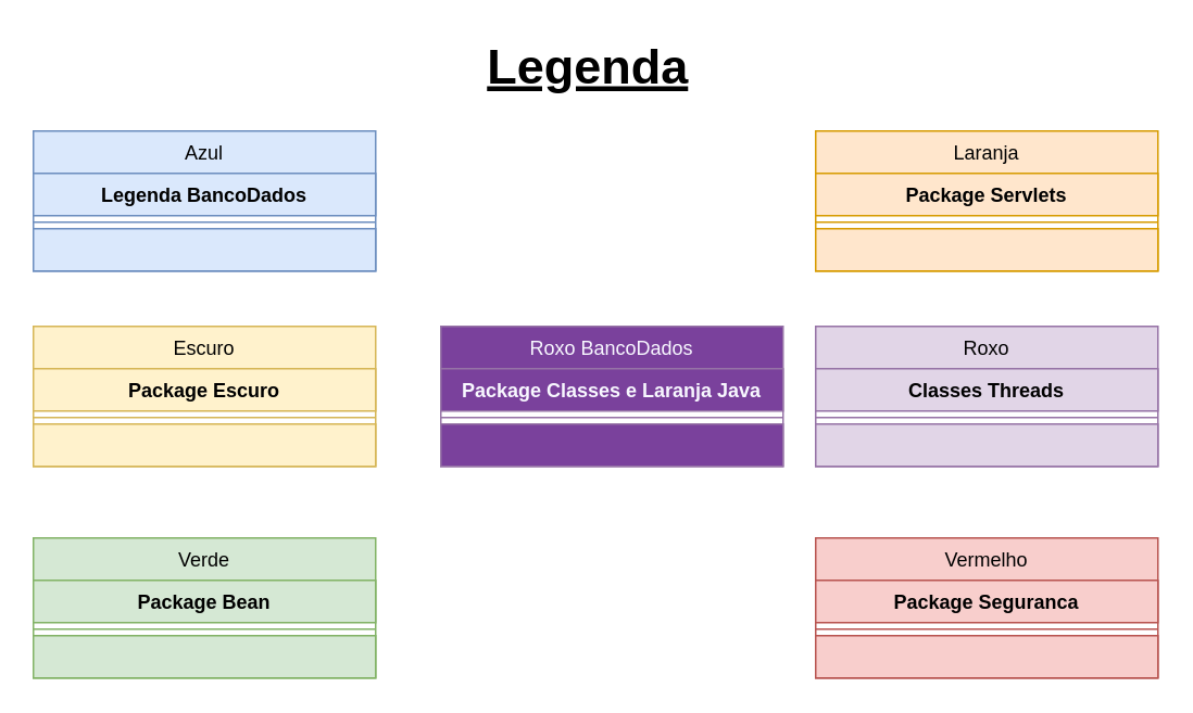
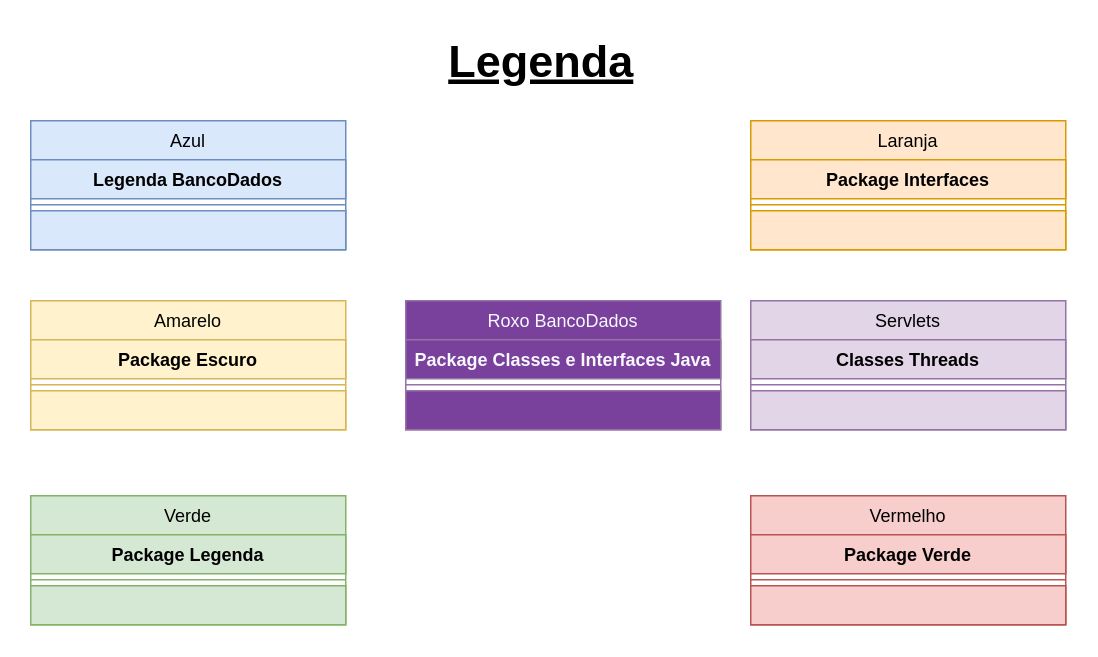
  <mxCell id="0" />
  <mxCell id="1" parent="0" />
  <mxCell id="2" value="Legenda" style="text;html=1;resizable=0;autosize=1;align=center;verticalAlign=middle;points=[];rounded=0;fontStyle=5;dashed=1;shadow=0;sketch=0;glass=0;fontSize=30;direction=west;rotation=0;" vertex="1" parent="1"><mxGeometry x="290" y="20" width="140" height="40" as="geometry" /></mxCell>
  <mxCell id="3" value="Azul" style="swimlane;fontStyle=0;align=center;verticalAlign=top;childLayout=stackLayout;horizontal=1;startSize=26;horizontalStack=0;resizeParent=1;resizeLast=0;collapsible=1;marginBottom=0;rounded=0;shadow=0;strokeWidth=1;fillColor=#dae8fc;strokeColor=#6c8ebf;" vertex="1" parent="1"><mxGeometry x="20" y="80" width="210" height="86" as="geometry"><mxRectangle x="130" y="380" width="160" height="26" as="alternateBounds" /></mxGeometry></mxCell>
  <mxCell id="4" value="Legenda BancoDados" style="text;align=center;verticalAlign=top;spacingLeft=4;spacingRight=4;overflow=hidden;rotatable=0;points=[[0,0.5],[1,0.5]];portConstraint=eastwest;rounded=0;shadow=0;html=0;fillColor=#dae8fc;strokeColor=#6c8ebf;fontStyle=1" vertex="1" parent="3"><mxGeometry y="26" width="210" height="26" as="geometry" /></mxCell>
  <mxCell id="5" value="" style="line;html=1;strokeWidth=1;align=left;verticalAlign=middle;spacingTop=-1;spacingLeft=3;spacingRight=3;rotatable=0;labelPosition=right;points=[];portConstraint=eastwest;fillColor=#dae8fc;strokeColor=#6c8ebf;" vertex="1" parent="3"><mxGeometry y="52" width="210" height="8" as="geometry" /></mxCell>
  <mxCell id="6" value="" style="text;align=left;verticalAlign=top;spacingLeft=4;spacingRight=4;overflow=hidden;rotatable=0;points=[[0,0.5],[1,0.5]];portConstraint=eastwest;rounded=0;shadow=0;html=0;fillColor=#dae8fc;strokeColor=#6c8ebf;" vertex="1" parent="3"><mxGeometry y="60" width="210" height="26" as="geometry" /></mxCell>
- <mxCell id="7" value="Escuro" style="swimlane;fontStyle=0;align=center;verticalAlign=top;childLayout=stackLayout;horizontal=1;startSize=26;horizontalStack=0;resizeParent=1;resizeLast=0;collapsible=1;marginBottom=0;rounded=0;shadow=0;strokeWidth=1;fillColor=#fff2cc;strokeColor=#d6b656;" vertex="1" parent="1"><mxGeometry x="20" y="200" width="210" height="86" as="geometry"><mxRectangle x="130" y="380" width="160" height="26" as="alternateBounds" /></mxGeometry></mxCell>
+ <mxCell id="7" value="Amarelo" style="swimlane;fontStyle=0;align=center;verticalAlign=top;childLayout=stackLayout;horizontal=1;startSize=26;horizontalStack=0;resizeParent=1;resizeLast=0;collapsible=1;marginBottom=0;rounded=0;shadow=0;strokeWidth=1;fillColor=#fff2cc;strokeColor=#d6b656;" vertex="1" parent="1"><mxGeometry x="20" y="200" width="210" height="86" as="geometry"><mxRectangle x="130" y="380" width="160" height="26" as="alternateBounds" /></mxGeometry></mxCell>
  <mxCell id="8" value="Package Escuro" style="text;align=center;verticalAlign=top;spacingLeft=4;spacingRight=4;overflow=hidden;rotatable=0;points=[[0,0.5],[1,0.5]];portConstraint=eastwest;fillColor=#fff2cc;strokeColor=#d6b656;fontStyle=1" vertex="1" parent="7"><mxGeometry y="26" width="210" height="26" as="geometry" /></mxCell>
  <mxCell id="9" value="" style="line;html=1;strokeWidth=1;align=left;verticalAlign=middle;spacingTop=-1;spacingLeft=3;spacingRight=3;rotatable=0;labelPosition=right;points=[];portConstraint=eastwest;fillColor=#fff2cc;strokeColor=#d6b656;" vertex="1" parent="7"><mxGeometry y="52" width="210" height="8" as="geometry" /></mxCell>
  <mxCell id="10" value="" style="text;align=left;verticalAlign=top;spacingLeft=4;spacingRight=4;overflow=hidden;rotatable=0;points=[[0,0.5],[1,0.5]];portConstraint=eastwest;rounded=0;shadow=0;html=0;fillColor=#fff2cc;strokeColor=#d6b656;" vertex="1" parent="7"><mxGeometry y="60" width="210" height="26" as="geometry" /></mxCell>
  <mxCell id="11" value="Verde" style="swimlane;fontStyle=0;align=center;verticalAlign=top;childLayout=stackLayout;horizontal=1;startSize=26;horizontalStack=0;resizeParent=1;resizeLast=0;collapsible=1;marginBottom=0;rounded=0;shadow=0;strokeWidth=1;fillColor=#d5e8d4;strokeColor=#82b366;" vertex="1" parent="1"><mxGeometry x="20" y="330" width="210" height="86" as="geometry"><mxRectangle x="130" y="380" width="160" height="26" as="alternateBounds" /></mxGeometry></mxCell>
- <mxCell id="12" value="Package Bean" style="text;align=center;verticalAlign=top;spacingLeft=4;spacingRight=4;overflow=hidden;rotatable=0;points=[[0,0.5],[1,0.5]];portConstraint=eastwest;fillColor=#d5e8d4;strokeColor=#82b366;fontStyle=1" vertex="1" parent="11"><mxGeometry y="26" width="210" height="26" as="geometry" /></mxCell>
+ <mxCell id="12" value="Package Legenda" style="text;align=center;verticalAlign=top;spacingLeft=4;spacingRight=4;overflow=hidden;rotatable=0;points=[[0,0.5],[1,0.5]];portConstraint=eastwest;fillColor=#d5e8d4;strokeColor=#82b366;fontStyle=1" vertex="1" parent="11"><mxGeometry y="26" width="210" height="26" as="geometry" /></mxCell>
  <mxCell id="13" value="" style="line;html=1;strokeWidth=1;align=left;verticalAlign=middle;spacingTop=-1;spacingLeft=3;spacingRight=3;rotatable=0;labelPosition=right;points=[];portConstraint=eastwest;fillColor=#d5e8d4;strokeColor=#82b366;" vertex="1" parent="11"><mxGeometry y="52" width="210" height="8" as="geometry" /></mxCell>
  <mxCell id="14" value="" style="text;align=left;verticalAlign=top;spacingLeft=4;spacingRight=4;overflow=hidden;rotatable=0;points=[[0,0.5],[1,0.5]];portConstraint=eastwest;rounded=0;shadow=0;html=0;fillColor=#d5e8d4;strokeColor=#82b366;" vertex="1" parent="11"><mxGeometry y="60" width="210" height="26" as="geometry" /></mxCell>
- <mxCell id="15" value="Roxo" style="swimlane;fontStyle=0;align=center;verticalAlign=top;childLayout=stackLayout;horizontal=1;startSize=26;horizontalStack=0;resizeParent=1;resizeLast=0;collapsible=1;marginBottom=0;rounded=0;shadow=0;strokeWidth=1;fillColor=#e1d5e7;strokeColor=#9673a6;" vertex="1" parent="1"><mxGeometry x="500" y="200" width="210" height="86" as="geometry"><mxRectangle x="130" y="380" width="160" height="26" as="alternateBounds" /></mxGeometry></mxCell>
+ <mxCell id="15" value="Servlets" style="swimlane;fontStyle=0;align=center;verticalAlign=top;childLayout=stackLayout;horizontal=1;startSize=26;horizontalStack=0;resizeParent=1;resizeLast=0;collapsible=1;marginBottom=0;rounded=0;shadow=0;strokeWidth=1;fillColor=#e1d5e7;strokeColor=#9673a6;" vertex="1" parent="1"><mxGeometry x="500" y="200" width="210" height="86" as="geometry"><mxRectangle x="130" y="380" width="160" height="26" as="alternateBounds" /></mxGeometry></mxCell>
  <mxCell id="16" value="Classes Threads" style="text;align=center;verticalAlign=top;spacingLeft=4;spacingRight=4;overflow=hidden;rotatable=0;points=[[0,0.5],[1,0.5]];portConstraint=eastwest;fillColor=#e1d5e7;strokeColor=#9673a6;fontStyle=1" vertex="1" parent="15"><mxGeometry y="26" width="210" height="26" as="geometry" /></mxCell>
  <mxCell id="17" value="" style="line;html=1;strokeWidth=1;align=left;verticalAlign=middle;spacingTop=-1;spacingLeft=3;spacingRight=3;rotatable=0;labelPosition=right;points=[];portConstraint=eastwest;fillColor=#e1d5e7;strokeColor=#9673a6;" vertex="1" parent="15"><mxGeometry y="52" width="210" height="8" as="geometry" /></mxCell>
  <mxCell id="18" value="" style="text;align=left;verticalAlign=top;spacingLeft=4;spacingRight=4;overflow=hidden;rotatable=0;points=[[0,0.5],[1,0.5]];portConstraint=eastwest;rounded=0;shadow=0;html=0;fillColor=#e1d5e7;strokeColor=#9673a6;" vertex="1" parent="15"><mxGeometry y="60" width="210" height="26" as="geometry" /></mxCell>
  <mxCell id="19" value="Laranja" style="swimlane;fontStyle=0;align=center;verticalAlign=top;childLayout=stackLayout;horizontal=1;startSize=26;horizontalStack=0;resizeParent=1;resizeLast=0;collapsible=1;marginBottom=0;rounded=0;shadow=0;strokeWidth=1;fillColor=#ffe6cc;strokeColor=#d79b00;" vertex="1" parent="1"><mxGeometry x="500" y="80" width="210" height="86" as="geometry"><mxRectangle x="130" y="380" width="160" height="26" as="alternateBounds" /></mxGeometry></mxCell>
- <mxCell id="20" value="Package Servlets" style="text;align=center;verticalAlign=top;spacingLeft=4;spacingRight=4;overflow=hidden;rotatable=0;points=[[0,0.5],[1,0.5]];portConstraint=eastwest;fillColor=#ffe6cc;strokeColor=#d79b00;fontStyle=1" vertex="1" parent="19"><mxGeometry y="26" width="210" height="26" as="geometry" /></mxCell>
+ <mxCell id="20" value="Package Interfaces" style="text;align=center;verticalAlign=top;spacingLeft=4;spacingRight=4;overflow=hidden;rotatable=0;points=[[0,0.5],[1,0.5]];portConstraint=eastwest;fillColor=#ffe6cc;strokeColor=#d79b00;fontStyle=1" vertex="1" parent="19"><mxGeometry y="26" width="210" height="26" as="geometry" /></mxCell>
  <mxCell id="21" value="" style="line;html=1;strokeWidth=1;align=left;verticalAlign=middle;spacingTop=-1;spacingLeft=3;spacingRight=3;rotatable=0;labelPosition=right;points=[];portConstraint=eastwest;fillColor=#ffe6cc;strokeColor=#d79b00;" vertex="1" parent="19"><mxGeometry y="52" width="210" height="8" as="geometry" /></mxCell>
  <mxCell id="22" value="" style="text;align=left;verticalAlign=top;spacingLeft=4;spacingRight=4;overflow=hidden;rotatable=0;points=[[0,0.5],[1,0.5]];portConstraint=eastwest;rounded=0;shadow=0;html=0;fillColor=#ffe6cc;strokeColor=#d79b00;" vertex="1" parent="19"><mxGeometry y="60" width="210" height="26" as="geometry" /></mxCell>
  <mxCell id="23" value="Vermelho" style="swimlane;fontStyle=0;align=center;verticalAlign=top;childLayout=stackLayout;horizontal=1;startSize=26;horizontalStack=0;resizeParent=1;resizeLast=0;collapsible=1;marginBottom=0;rounded=0;shadow=0;strokeWidth=1;fillColor=#f8cecc;strokeColor=#b85450;" vertex="1" parent="1"><mxGeometry x="500" y="330" width="210" height="86" as="geometry"><mxRectangle x="130" y="380" width="160" height="26" as="alternateBounds" /></mxGeometry></mxCell>
- <mxCell id="24" value="Package Seguranca" style="text;align=center;verticalAlign=top;spacingLeft=4;spacingRight=4;overflow=hidden;rotatable=0;points=[[0,0.5],[1,0.5]];portConstraint=eastwest;fillColor=#f8cecc;strokeColor=#b85450;fontStyle=1" vertex="1" parent="23"><mxGeometry y="26" width="210" height="26" as="geometry" /></mxCell>
+ <mxCell id="24" value="Package Verde" style="text;align=center;verticalAlign=top;spacingLeft=4;spacingRight=4;overflow=hidden;rotatable=0;points=[[0,0.5],[1,0.5]];portConstraint=eastwest;fillColor=#f8cecc;strokeColor=#b85450;fontStyle=1" vertex="1" parent="23"><mxGeometry y="26" width="210" height="26" as="geometry" /></mxCell>
  <mxCell id="25" value="" style="line;html=1;strokeWidth=1;align=left;verticalAlign=middle;spacingTop=-1;spacingLeft=3;spacingRight=3;rotatable=0;labelPosition=right;points=[];portConstraint=eastwest;fillColor=#f8cecc;strokeColor=#b85450;" vertex="1" parent="23"><mxGeometry y="52" width="210" height="8" as="geometry" /></mxCell>
  <mxCell id="26" value="" style="text;align=left;verticalAlign=top;spacingLeft=4;spacingRight=4;overflow=hidden;rotatable=0;points=[[0,0.5],[1,0.5]];portConstraint=eastwest;rounded=0;shadow=0;html=0;fillColor=#f8cecc;strokeColor=#b85450;" vertex="1" parent="23"><mxGeometry y="60" width="210" height="26" as="geometry" /></mxCell>
  <mxCell id="27" value="Roxo BancoDados" style="swimlane;fontStyle=0;align=center;verticalAlign=top;childLayout=stackLayout;horizontal=1;startSize=26;horizontalStack=0;resizeParent=1;resizeLast=0;collapsible=1;marginBottom=0;rounded=0;shadow=0;strokeWidth=1;strokeColor=#9673a6;fillColor=#7A419C;fontColor=#f8f8ff;" vertex="1" parent="1"><mxGeometry x="270" y="200" width="210" height="86" as="geometry"><mxRectangle x="130" y="380" width="160" height="26" as="alternateBounds" /></mxGeometry></mxCell>
- <mxCell id="28" value="Package Classes e Laranja Java" style="text;align=center;verticalAlign=top;spacingLeft=4;spacingRight=4;overflow=hidden;rotatable=0;points=[[0,0.5],[1,0.5]];portConstraint=eastwest;strokeColor=#9673a6;fontStyle=1;fillColor=#7A419C;fontColor=#f8f8ff;" vertex="1" parent="27"><mxGeometry y="26" width="210" height="26" as="geometry" /></mxCell>
+ <mxCell id="28" value="Package Classes e Interfaces Java" style="text;align=center;verticalAlign=top;spacingLeft=4;spacingRight=4;overflow=hidden;rotatable=0;points=[[0,0.5],[1,0.5]];portConstraint=eastwest;strokeColor=#9673a6;fontStyle=1;fillColor=#7A419C;fontColor=#f8f8ff;" vertex="1" parent="27"><mxGeometry y="26" width="210" height="26" as="geometry" /></mxCell>
  <mxCell id="29" value="" style="line;html=1;strokeWidth=1;align=left;verticalAlign=middle;spacingTop=-1;spacingLeft=3;spacingRight=3;rotatable=0;labelPosition=right;points=[];portConstraint=eastwest;strokeColor=#9673a6;fillColor=#7A419C;" vertex="1" parent="27"><mxGeometry y="52" width="210" height="8" as="geometry" /></mxCell>
  <mxCell id="30" value="" style="text;align=left;verticalAlign=top;spacingLeft=4;spacingRight=4;overflow=hidden;rotatable=0;points=[[0,0.5],[1,0.5]];portConstraint=eastwest;rounded=0;shadow=0;html=0;strokeColor=#9673a6;fillColor=#7A419C;" vertex="1" parent="27"><mxGeometry y="60" width="210" height="26" as="geometry" /></mxCell>
